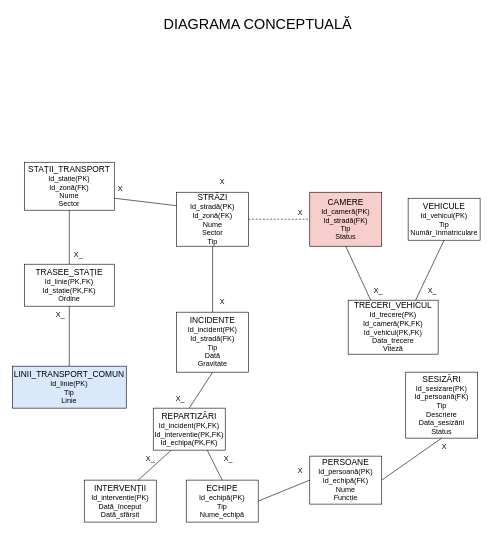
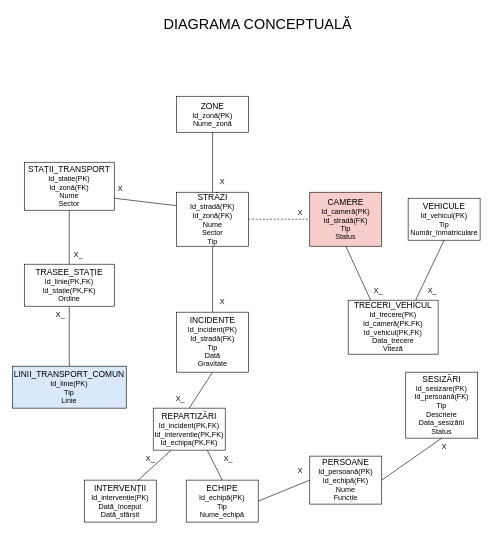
  <mxCell id="0" />
  <mxCell id="1" parent="0" />
  <mxCell id="2" value="&lt;font style=&quot;font-size: 14px;&quot;&gt;STRĂZI&lt;/font&gt;&lt;div&gt;Id_stradă(PK)&lt;/div&gt;&lt;div&gt;Id_zonă(FK)&lt;/div&gt;&lt;div&gt;Nume&lt;/div&gt;&lt;div&gt;Sector&lt;/div&gt;&lt;div&gt;Tip&lt;/div&gt;" style="rounded=0;whiteSpace=wrap;html=1;" parent="1" vertex="1"><mxGeometry x="294" y="320" width="120" height="90" as="geometry" /></mxCell>
  <mxCell id="3" value="&lt;font style=&quot;font-size: 14px;&quot;&gt;CAMERE&lt;/font&gt;&lt;div&gt;&lt;font style=&quot;font-size: 12px;&quot;&gt;Id_cameră(PK)&lt;/font&gt;&lt;/div&gt;&lt;div&gt;&lt;font style=&quot;font-size: 12px;&quot;&gt;Id_stradă(FK)&lt;/font&gt;&lt;/div&gt;&lt;div&gt;Tip&lt;/div&gt;&lt;div&gt;Status&lt;/div&gt;" style="whiteSpace=wrap;html=1;fillColor=#f8cecc;" parent="1" vertex="1"><mxGeometry x="516" y="320" width="120" height="90" as="geometry" /></mxCell>
  <mxCell id="4" value="&lt;font style=&quot;font-size: 14px;&quot;&gt;VEHICULE&lt;/font&gt;&lt;div&gt;Id_vehicul(PK)&lt;/div&gt;&lt;div&gt;Tip&lt;/div&gt;&lt;div&gt;Număr_înmatriculare&lt;/div&gt;" style="whiteSpace=wrap;html=1;" parent="1" vertex="1"><mxGeometry x="680" y="330" width="120" height="70" as="geometry" /></mxCell>
  <mxCell id="5" value="&lt;font style=&quot;font-size: 14px;&quot;&gt;TRECERI_VEHICUL&lt;/font&gt;&lt;div&gt;Id_trecere(PK)&lt;/div&gt;&lt;div&gt;Id_cameră(PK,FK)&lt;/div&gt;&lt;div&gt;Id_vehicul(PK,FK)&lt;/div&gt;&lt;div&gt;Data_trecere&lt;/div&gt;&lt;div&gt;Viteză&lt;/div&gt;" style="whiteSpace=wrap;html=1;" parent="1" vertex="1"><mxGeometry x="580" y="500" width="150" height="90" as="geometry" /></mxCell>
  <mxCell id="6" value="&lt;font style=&quot;font-size: 14px;&quot;&gt;INCIDENTE&lt;/font&gt;&lt;div&gt;Id_incident(PK)&lt;/div&gt;&lt;div&gt;Id_stradă(FK)&lt;/div&gt;&lt;div&gt;Tip&lt;/div&gt;&lt;div&gt;Dată&lt;/div&gt;&lt;div&gt;Gravitate&lt;/div&gt;" style="rounded=0;whiteSpace=wrap;html=1;" parent="1" vertex="1"><mxGeometry x="294" y="520" width="120" height="100" as="geometry" /></mxCell>
  <mxCell id="7" value="&lt;font style=&quot;font-size: 14px;&quot;&gt;ECHIPE&lt;/font&gt;&lt;div&gt;Id_echipă(PK)&lt;/div&gt;&lt;div&gt;Tip&lt;/div&gt;&lt;div&gt;Nume_echipă&lt;/div&gt;" style="whiteSpace=wrap;html=1;" parent="1" vertex="1"><mxGeometry x="310" y="800" width="120" height="70" as="geometry" /></mxCell>
  <mxCell id="8" value="&lt;font style=&quot;font-size: 14px;&quot;&gt;PERSOANE&lt;/font&gt;&lt;div&gt;Id_persoană(PK)&lt;/div&gt;&lt;div&gt;Id_echipă(FK)&lt;/div&gt;&lt;div&gt;Nume&lt;/div&gt;&lt;div&gt;Funcție&lt;/div&gt;" style="whiteSpace=wrap;html=1;" parent="1" vertex="1"><mxGeometry x="516" y="760" width="120" height="80" as="geometry" /></mxCell>
  <mxCell id="9" value="&lt;font style=&quot;font-size: 14px;&quot;&gt;INTERVENȚII&lt;/font&gt;&lt;div&gt;Id_intervenție(PK)&lt;/div&gt;&lt;div&gt;Dată_început&lt;/div&gt;&lt;div&gt;Dată_sfărșit&lt;/div&gt;" style="rounded=0;whiteSpace=wrap;html=1;" parent="1" vertex="1"><mxGeometry x="140" y="800" width="120" height="70" as="geometry" /></mxCell>
  <mxCell id="10" value="&lt;div&gt;&lt;span style=&quot;font-size: 14px;&quot;&gt;SESIZĂRI&lt;/span&gt;&lt;/div&gt;&lt;div&gt;Id_sesizare(PK)&lt;/div&gt;&lt;div&gt;Id_persoană(FK)&lt;/div&gt;&lt;div&gt;Tip&lt;/div&gt;&lt;div&gt;Descriere&lt;/div&gt;&lt;div&gt;Data_sesizării&lt;/div&gt;&lt;div&gt;Status&lt;/div&gt;" style="rounded=0;whiteSpace=wrap;html=1;" parent="1" vertex="1"><mxGeometry x="676" y="620" width="120" height="110" as="geometry" /></mxCell>
  <mxCell id="11" value="&lt;font style=&quot;font-size: 14px;&quot;&gt;STAȚII_TRANSPORT&lt;/font&gt;&lt;div&gt;Id_stație(PK)&lt;/div&gt;&lt;div&gt;Id_zonă(FK)&lt;/div&gt;&lt;div&gt;Nume&lt;/div&gt;&lt;div&gt;Sector&lt;/div&gt;" style="rounded=0;whiteSpace=wrap;html=1;" parent="1" vertex="1"><mxGeometry x="40" y="270" width="150" height="80" as="geometry" /></mxCell>
  <mxCell id="12" value="&lt;font style=&quot;font-size: 14px;&quot;&gt;TRASEE_STAȚIE&lt;/font&gt;&lt;div&gt;Id_linie(PK,FK)&lt;/div&gt;&lt;div&gt;Id_stație(PK,FK)&lt;/div&gt;&lt;div&gt;Ordine&lt;/div&gt;" style="rounded=0;whiteSpace=wrap;html=1;" parent="1" vertex="1"><mxGeometry x="40" y="440" width="150" height="70" as="geometry" /></mxCell>
  <mxCell id="13" value="" style="endArrow=none;html=1;rounded=0;exitX=0.5;exitY=1;exitDx=0;exitDy=0;entryX=0.25;entryY=0;entryDx=0;entryDy=0;" parent="1" source="3" target="5" edge="1"><mxGeometry width="50" height="50" relative="1" as="geometry"><mxPoint x="386" y="470" as="sourcePoint" /><mxPoint x="436" y="420" as="targetPoint" /></mxGeometry></mxCell>
  <mxCell id="14" value="" style="endArrow=none;html=1;rounded=0;exitX=1;exitY=0.5;exitDx=0;exitDy=0;entryX=0;entryY=0.5;entryDx=0;entryDy=0;dashed=1;" parent="1" source="2" target="3" edge="1"><mxGeometry width="50" height="50" relative="1" as="geometry"><mxPoint x="156" y="420" as="sourcePoint" /><mxPoint x="286" y="485" as="targetPoint" /></mxGeometry></mxCell>
  <mxCell id="15" value="" style="endArrow=none;html=1;rounded=0;exitX=0.5;exitY=1;exitDx=0;exitDy=0;entryX=0.75;entryY=0;entryDx=0;entryDy=0;" parent="1" source="4" target="5" edge="1"><mxGeometry width="50" height="50" relative="1" as="geometry"><mxPoint x="296" y="450" as="sourcePoint" /><mxPoint x="356" y="485" as="targetPoint" /></mxGeometry></mxCell>
  <mxCell id="16" value="" style="endArrow=none;html=1;rounded=0;exitX=0.5;exitY=1;exitDx=0;exitDy=0;entryX=0.5;entryY=0;entryDx=0;entryDy=0;" parent="1" source="2" target="6" edge="1"><mxGeometry width="50" height="50" relative="1" as="geometry"><mxPoint x="256" y="550" as="sourcePoint" /><mxPoint x="316" y="585" as="targetPoint" /></mxGeometry></mxCell>
  <mxCell id="17" value="" style="endArrow=none;html=1;rounded=0;exitX=0.5;exitY=1;exitDx=0;exitDy=0;entryX=0.5;entryY=0;entryDx=0;entryDy=0;" parent="1" source="6" edge="1" target="41"><mxGeometry width="50" height="50" relative="1" as="geometry"><mxPoint x="196" y="580" as="sourcePoint" /><mxPoint x="330" y="690" as="targetPoint" /></mxGeometry></mxCell>
  <mxCell id="18" value="" style="endArrow=none;html=1;rounded=0;entryX=0.75;entryY=0;entryDx=0;entryDy=0;exitX=0.25;exitY=1;exitDx=0;exitDy=0;" parent="1" target="9" edge="1" source="41"><mxGeometry width="50" height="50" relative="1" as="geometry"><mxPoint x="330" y="690" as="sourcePoint" /><mxPoint x="526" y="725" as="targetPoint" /></mxGeometry></mxCell>
  <mxCell id="19" value="" style="endArrow=none;html=1;rounded=0;exitX=1;exitY=0.5;exitDx=0;exitDy=0;entryX=0;entryY=0.5;entryDx=0;entryDy=0;" parent="1" source="7" target="8" edge="1"><mxGeometry width="50" height="50" relative="1" as="geometry"><mxPoint x="536" y="580" as="sourcePoint" /><mxPoint x="596" y="615" as="targetPoint" /></mxGeometry></mxCell>
  <mxCell id="20" value="" style="endArrow=none;html=1;rounded=0;entryX=0.5;entryY=0;entryDx=0;entryDy=0;exitX=0.75;exitY=1;exitDx=0;exitDy=0;" parent="1" target="7" edge="1" source="41"><mxGeometry width="50" height="50" relative="1" as="geometry"><mxPoint x="330" y="690" as="sourcePoint" /><mxPoint x="496" y="745" as="targetPoint" /></mxGeometry></mxCell>
  <mxCell id="21" value="" style="endArrow=none;html=1;rounded=0;exitX=1;exitY=0.5;exitDx=0;exitDy=0;entryX=0.5;entryY=1;entryDx=0;entryDy=0;" parent="1" source="8" target="10" edge="1"><mxGeometry width="50" height="50" relative="1" as="geometry"><mxPoint x="566" y="840" as="sourcePoint" /><mxPoint x="696" y="750" as="targetPoint" /></mxGeometry></mxCell>
  <mxCell id="22" value="" style="endArrow=none;html=1;rounded=0;exitX=1;exitY=0.75;exitDx=0;exitDy=0;entryX=0;entryY=0.25;entryDx=0;entryDy=0;" parent="1" source="11" target="2" edge="1"><mxGeometry width="50" height="50" relative="1" as="geometry"><mxPoint x="356" y="850" as="sourcePoint" /><mxPoint x="416" y="885" as="targetPoint" /></mxGeometry></mxCell>
  <mxCell id="23" value="" style="endArrow=none;html=1;rounded=0;exitX=0.5;exitY=0;exitDx=0;exitDy=0;entryX=0.5;entryY=1;entryDx=0;entryDy=0;" parent="1" source="12" target="11" edge="1"><mxGeometry width="50" height="50" relative="1" as="geometry"><mxPoint x="386" y="570" as="sourcePoint" /><mxPoint x="436" y="520" as="targetPoint" /></mxGeometry></mxCell>
  <mxCell id="24" value="" style="endArrow=none;html=1;rounded=0;exitX=0.5;exitY=0;exitDx=0;exitDy=0;entryX=0.5;entryY=1;entryDx=0;entryDy=0;" parent="1" source="27" target="12" edge="1"><mxGeometry width="50" height="50" relative="1" as="geometry"><mxPoint x="115" y="610" as="sourcePoint" /><mxPoint x="196" y="540" as="targetPoint" /></mxGeometry></mxCell>
+ <mxCell id="25" value="&lt;font style=&quot;font-size: 14px;&quot;&gt;ZONE&lt;/font&gt;&lt;div&gt;Id_zonă(PK)&lt;/div&gt;&lt;div&gt;Nume_zonă&lt;/div&gt;" style="rounded=0;whiteSpace=wrap;html=1;" parent="1" vertex="1"><mxGeometry x="294" y="160" width="120" height="60" as="geometry" /></mxCell>
+ <mxCell id="26" value="" style="endArrow=none;html=1;rounded=0;exitX=0.5;exitY=0;exitDx=0;exitDy=0;entryX=0.5;entryY=1;entryDx=0;entryDy=0;" parent="1" source="2" target="25" edge="1"><mxGeometry width="50" height="50" relative="1" as="geometry"><mxPoint x="390" y="230" as="sourcePoint" /><mxPoint x="440" y="180" as="targetPoint" /></mxGeometry></mxCell>
  <mxCell id="27" value="&lt;font style=&quot;font-size: 14px;&quot;&gt;LINII_TRANSPORT_COMUN&lt;/font&gt;&lt;div&gt;Id_linie(PK)&lt;/div&gt;&lt;div&gt;Tip&lt;/div&gt;&lt;div&gt;Linie&lt;/div&gt;" style="rounded=0;whiteSpace=wrap;html=1;fillColor=#dae8fc;" parent="1" vertex="1"><mxGeometry x="20" y="610" width="190" height="70" as="geometry" /></mxCell>
  <mxCell id="28" value="X_" style="text;html=1;align=center;verticalAlign=middle;resizable=0;points=[];autosize=1;strokeColor=none;fillColor=none;" parent="1" vertex="1"><mxGeometry x="610" y="470" width="40" height="30" as="geometry" /></mxCell>
  <mxCell id="29" value="X_" style="text;html=1;align=center;verticalAlign=middle;resizable=0;points=[];autosize=1;strokeColor=none;fillColor=none;" parent="1" vertex="1"><mxGeometry x="700" y="470" width="40" height="30" as="geometry" /></mxCell>
  <mxCell id="30" value="X_" style="text;html=1;align=center;verticalAlign=middle;resizable=0;points=[];autosize=1;strokeColor=none;fillColor=none;" parent="1" vertex="1"><mxGeometry x="80" y="510" width="40" height="30" as="geometry" /></mxCell>
  <mxCell id="31" value="X_" style="text;html=1;align=center;verticalAlign=middle;resizable=0;points=[];autosize=1;strokeColor=none;fillColor=none;" parent="1" vertex="1"><mxGeometry x="110" y="410" width="40" height="30" as="geometry" /></mxCell>
  <mxCell id="32" value="X" style="text;html=1;align=center;verticalAlign=middle;resizable=0;points=[];autosize=1;strokeColor=none;fillColor=none;" parent="1" vertex="1"><mxGeometry x="355" y="288" width="30" height="30" as="geometry" /></mxCell>
  <mxCell id="33" value="X" style="text;html=1;align=center;verticalAlign=middle;resizable=0;points=[];autosize=1;strokeColor=none;fillColor=none;" parent="1" vertex="1"><mxGeometry x="185" y="300" width="30" height="30" as="geometry" /></mxCell>
  <mxCell id="34" value="X" style="text;html=1;align=center;verticalAlign=middle;resizable=0;points=[];autosize=1;strokeColor=none;fillColor=none;" parent="1" vertex="1"><mxGeometry x="485" y="340" width="30" height="30" as="geometry" /></mxCell>
  <mxCell id="35" value="X" style="text;html=1;align=center;verticalAlign=middle;resizable=0;points=[];autosize=1;strokeColor=none;fillColor=none;" parent="1" vertex="1"><mxGeometry x="355" y="488" width="30" height="30" as="geometry" /></mxCell>
  <mxCell id="36" value="X" style="text;html=1;align=center;verticalAlign=middle;resizable=0;points=[];autosize=1;strokeColor=none;fillColor=none;" parent="1" vertex="1"><mxGeometry x="725" y="730" width="30" height="30" as="geometry" /></mxCell>
  <mxCell id="37" value="X" style="text;html=1;align=center;verticalAlign=middle;resizable=0;points=[];autosize=1;strokeColor=none;fillColor=none;" parent="1" vertex="1"><mxGeometry x="485" y="770" width="30" height="30" as="geometry" /></mxCell>
  <mxCell id="38" value="X_" style="text;html=1;align=center;verticalAlign=middle;resizable=0;points=[];autosize=1;strokeColor=none;fillColor=none;" parent="1" vertex="1"><mxGeometry x="230" y="750" width="40" height="30" as="geometry" /></mxCell>
  <mxCell id="39" value="X_" style="text;html=1;align=center;verticalAlign=middle;resizable=0;points=[];autosize=1;strokeColor=none;fillColor=none;" parent="1" vertex="1"><mxGeometry x="360" y="750" width="40" height="30" as="geometry" /></mxCell>
  <mxCell id="40" value="&lt;font style=&quot;font-size: 24px;&quot;&gt;DIAGRAMA CONCEPTUALĂ&lt;/font&gt;" style="text;html=1;align=center;verticalAlign=middle;resizable=0;points=[];autosize=1;strokeColor=none;fillColor=none;" vertex="1" parent="1"><mxGeometry x="259" y="20" width="340" height="40" as="geometry" /></mxCell>
  <mxCell id="41" value="&lt;font style=&quot;font-size: 14px;&quot;&gt;REPARTIZĂRI&lt;/font&gt;&lt;div&gt;Id_incident(PK,FK)&lt;/div&gt;&lt;div&gt;Id_interventie(PK,FK)&lt;/div&gt;&lt;div&gt;Id_echipa(PK,FK)&lt;/div&gt;" style="whiteSpace=wrap;html=1;" vertex="1" parent="1"><mxGeometry x="255" y="680" width="120" height="70" as="geometry" /></mxCell>
  <mxCell id="42" value="X_" style="text;html=1;align=center;verticalAlign=middle;resizable=0;points=[];autosize=1;strokeColor=none;fillColor=none;" vertex="1" parent="1"><mxGeometry x="280" y="650" width="40" height="30" as="geometry" /></mxCell>
